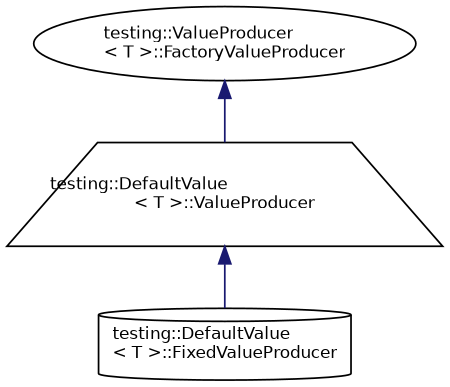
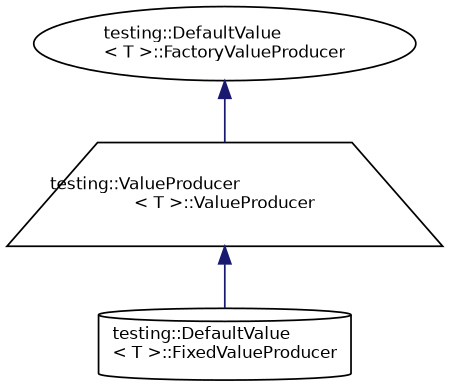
  digraph {
    rankdir=TB
    node [color=black fillcolor=white fontname=Helvetica fontsize=10 style=filled]
    edge [color=midnightblue dir=back fontname=Helvetica fontsize=10 labelfontname=Helvetica labelfontsize=10 style=solid]
-   n1 [height=0.2 label="testing::DefaultValue\l\< T \>::ValueProducer" shape=trapezium width=0.4]
+   n1 [height=0.2 label="testing::ValueProducer\l\< T \>::ValueProducer" shape=trapezium width=0.4]
    n2 [height=0.2 label="testing::DefaultValue\l\< T \>::FixedValueProducer" shape=cylinder width=0.4]
-   n3 [height=0.2 label="testing::ValueProducer\l\< T \>::FactoryValueProducer" shape=ellipse width=0.4]
+   n3 [height=0.2 label="testing::DefaultValue\l\< T \>::FactoryValueProducer" shape=ellipse width=0.4]
    n1 -> n2
    n3 -> n1
  }
